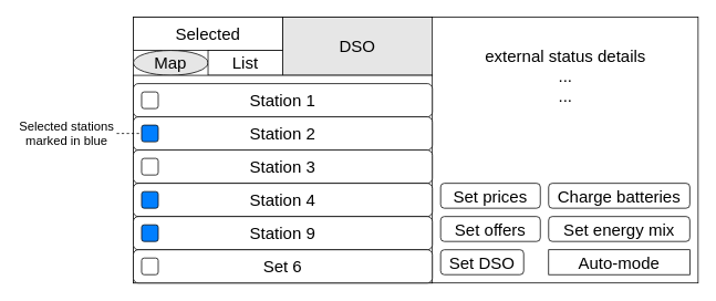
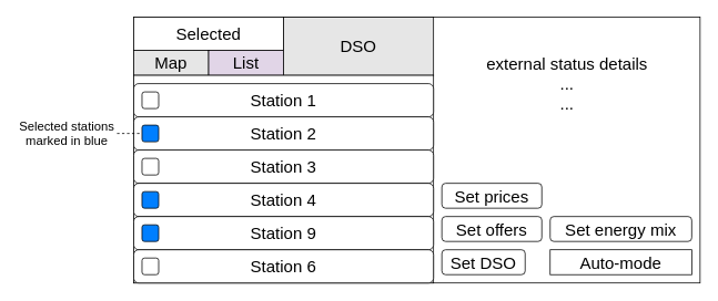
  <mxCell id="0" />
  <mxCell id="1" parent="0" />
  <mxCell id="2" value="" style="rounded=0;whiteSpace=wrap;html=1;fontSize=20;" parent="1" vertex="1"><mxGeometry x="160" width="680" height="320" as="geometry" y="20" /></mxCell>
  <mxCell id="3" value="Selected" style="rounded=0;whiteSpace=wrap;html=1;fontSize=20;fontColor=#000000;fillColor=#FFFFFF;" parent="1" vertex="1"><mxGeometry x="160" width="180" height="40" as="geometry" y="20" /></mxCell>
  <mxCell id="4" value="DSO" style="rounded=0;whiteSpace=wrap;html=1;fontSize=20;fontColor=#000000;fillColor=#E6E6E6;" parent="1" vertex="1"><mxGeometry x="340" width="180" height="70" as="geometry" y="20" /></mxCell>
  <mxCell id="5" value="&lt;font style=&quot;font-size: 15px;&quot;&gt;Selected stations marked in blue&lt;br&gt;&lt;/font&gt;" style="text;html=1;strokeColor=none;fillColor=none;align=center;verticalAlign=middle;whiteSpace=wrap;rounded=0;fontSize=10;fontColor=#000000;" parent="1" vertex="1"><mxGeometry y="130" width="120" height="60" as="geometry" x="20" /></mxCell>
- <mxCell id="6" value="Map" style="ellipse;whiteSpace=wrap;html=1;fontSize=20;fontColor=#000000;strokeColor=#000000;fillColor=#E6E6E6;" parent="1" vertex="1"><mxGeometry x="160" y="60" width="90" height="30" as="geometry" /></mxCell>
- <mxCell id="7" value="List" style="rounded=0;whiteSpace=wrap;html=1;fontSize=20;" parent="1" vertex="1"><mxGeometry x="250" y="60" width="90" height="30" as="geometry" /></mxCell>
- <mxCell id="8" value="external status details&lt;br&gt;...&lt;br&gt;..." style="text;html=1;strokeColor=none;fillColor=none;align=center;verticalAlign=middle;whiteSpace=wrap;rounded=0;fontSize=20;fontColor=#000000;" parent="1" vertex="1"><mxGeometry x="577.5" y="50" width="205" height="80" as="geometry" /></mxCell>
+ <mxCell id="6" value="Map" style="rounded=0;whiteSpace=wrap;html=1;fontSize=20;fontColor=#000000;strokeColor=#000000;fillColor=#E6E6E6;" parent="1" vertex="1"><mxGeometry x="160" y="60" width="90" height="30" as="geometry" /></mxCell>
+ <mxCell id="7" value="List" style="rounded=0;whiteSpace=wrap;html=1;fontSize=20;fillColor=#e1d5e7;" parent="1" vertex="1"><mxGeometry x="250" y="60" width="90" height="30" as="geometry" /></mxCell>
+ <mxCell id="8" value="external status details&lt;br&gt;...&lt;br&gt;..." style="text;html=1;strokeColor=none;fillColor=none;align=center;verticalAlign=middle;whiteSpace=wrap;rounded=0;fontSize=20;fontColor=#000000;" parent="1" vertex="1"><mxGeometry x="577.5" y="60" width="205" height="80" as="geometry" /></mxCell>
  <mxCell id="9" value="" style="rounded=0;whiteSpace=wrap;html=1;fontSize=20;fontColor=#000000;strokeColor=#000000;fillColor=#FFFFFF;" parent="1" vertex="1"><mxGeometry x="160" y="90" width="360" height="250" as="geometry" /></mxCell>
  <mxCell id="10" value="Station 1" style="rounded=1;whiteSpace=wrap;html=1;fontSize=20;fontColor=#000000;strokeColor=#000000;fillColor=#FFFFFF;" parent="1" vertex="1"><mxGeometry x="160" y="100" width="360" height="40" as="geometry" /></mxCell>
  <mxCell id="11" value="Station 2" style="rounded=1;whiteSpace=wrap;html=1;fontSize=20;fontColor=#000000;strokeColor=#000000;fillColor=#FFFFFF;" parent="1" vertex="1"><mxGeometry x="160" y="140" width="360" height="40" as="geometry" /></mxCell>
  <mxCell id="12" value="Station 3" style="rounded=1;whiteSpace=wrap;html=1;fontSize=20;fontColor=#000000;strokeColor=#000000;fillColor=#FFFFFF;" parent="1" vertex="1"><mxGeometry x="160" y="180" width="360" height="40" as="geometry" /></mxCell>
  <mxCell id="13" value="Station 4" style="rounded=1;whiteSpace=wrap;html=1;fontSize=20;fontColor=#000000;strokeColor=#000000;fillColor=#FFFFFF;" parent="1" vertex="1"><mxGeometry x="160" y="220" width="360" height="40" as="geometry" /></mxCell>
  <mxCell id="14" value="Station 9" style="rounded=1;whiteSpace=wrap;html=1;fontSize=20;fontColor=#000000;strokeColor=#000000;fillColor=#FFFFFF;" parent="1" vertex="1"><mxGeometry x="160" y="260" width="360" height="40" as="geometry" /></mxCell>
- <mxCell id="15" value="Set 6" style="rounded=1;whiteSpace=wrap;html=1;fontSize=20;fontColor=#000000;strokeColor=#000000;fillColor=#FFFFFF;" parent="1" vertex="1"><mxGeometry x="160" y="300" width="360" height="40" as="geometry" /></mxCell>
+ <mxCell id="15" value="Station 6" style="rounded=1;whiteSpace=wrap;html=1;fontSize=20;fontColor=#000000;strokeColor=#000000;fillColor=#FFFFFF;" parent="1" vertex="1"><mxGeometry x="160" y="300" width="360" height="40" as="geometry" /></mxCell>
  <mxCell id="16" value="" style="rounded=1;whiteSpace=wrap;html=1;fontSize=20;fontColor=#000000;strokeColor=#000000;fillColor=#FFFFFF;" parent="1" vertex="1"><mxGeometry x="170" y="110" width="20" height="20" as="geometry" /></mxCell>
  <mxCell id="17" value="" style="rounded=1;whiteSpace=wrap;html=1;fontSize=20;fillColor=#007FFF;" parent="1" vertex="1"><mxGeometry x="170" y="150" width="20" height="20" as="geometry" /></mxCell>
  <mxCell id="18" value="" style="rounded=1;whiteSpace=wrap;html=1;fontSize=20;fontColor=#000000;strokeColor=#000000;fillColor=#FFFFFF;" parent="1" vertex="1"><mxGeometry x="170" y="190" width="20" height="20" as="geometry" /></mxCell>
  <mxCell id="19" value="" style="rounded=1;whiteSpace=wrap;html=1;fontSize=20;fontColor=#000000;strokeColor=#000000;fillColor=#007FFF;" parent="1" vertex="1"><mxGeometry x="170" y="230" width="20" height="20" as="geometry" /></mxCell>
  <mxCell id="20" value="" style="rounded=1;whiteSpace=wrap;html=1;fontSize=20;fontColor=#000000;strokeColor=#000000;fillColor=#007FFF;" parent="1" vertex="1"><mxGeometry x="170" y="270" width="20" height="20" as="geometry" /></mxCell>
  <mxCell id="21" value="" style="rounded=1;whiteSpace=wrap;html=1;fontSize=20;fontColor=#000000;strokeColor=#000000;fillColor=#FFFFFF;" parent="1" vertex="1"><mxGeometry x="170" y="310" width="20" height="20" as="geometry" /></mxCell>
  <mxCell id="22" value="" style="endArrow=none;dashed=1;html=1;rounded=0;fontSize=20;fontColor=#000000;entryX=0;entryY=0.5;entryDx=0;entryDy=0;exitX=1;exitY=0.5;exitDx=0;exitDy=0;" parent="1" source="5" target="17" edge="1"><mxGeometry width="50" height="50" relative="1" as="geometry"><mxPoint x="100" y="280" as="sourcePoint" /><mxPoint x="150" y="230" as="targetPoint" /></mxGeometry></mxCell>
- <mxCell id="23" value="Charge batteries" style="rounded=1;whiteSpace=wrap;html=1;fontSize=20;" parent="1" vertex="1"><mxGeometry x="660" y="220" width="170" height="30" as="geometry" /></mxCell>
  <mxCell id="24" value="Set prices" style="rounded=1;whiteSpace=wrap;html=1;fontSize=20;fontColor=#000000;strokeColor=#000000;fillColor=#FFFFFF;" parent="1" vertex="1"><mxGeometry x="530" y="220" width="120" height="30" as="geometry" /></mxCell>
  <mxCell id="25" value="Set offers" style="rounded=1;whiteSpace=wrap;html=1;fontSize=20;fontColor=#000000;strokeColor=#000000;fillColor=#FFFFFF;" parent="1" vertex="1"><mxGeometry x="530" y="260" width="120" height="30" as="geometry" /></mxCell>
  <mxCell id="26" value="Set energy mix" style="rounded=1;whiteSpace=wrap;html=1;fontSize=20;" parent="1" vertex="1"><mxGeometry x="660" y="260" width="170" height="30" as="geometry" /></mxCell>
  <mxCell id="27" value="Set DSO" style="rounded=1;whiteSpace=wrap;html=1;fontSize=20;fontColor=#000000;strokeColor=#000000;fillColor=#FFFFFF;" parent="1" vertex="1"><mxGeometry x="530" y="300" width="100" height="30" as="geometry" /></mxCell>
  <mxCell id="28" value="Auto-mode" style="whiteSpace=wrap;html=1;fontSize=20;fontColor=#000000;strokeColor=#000000;fillColor=#FFFFFF;rounded=0;" parent="1" vertex="1"><mxGeometry x="660" y="300" width="170" height="30" as="geometry" /></mxCell>
